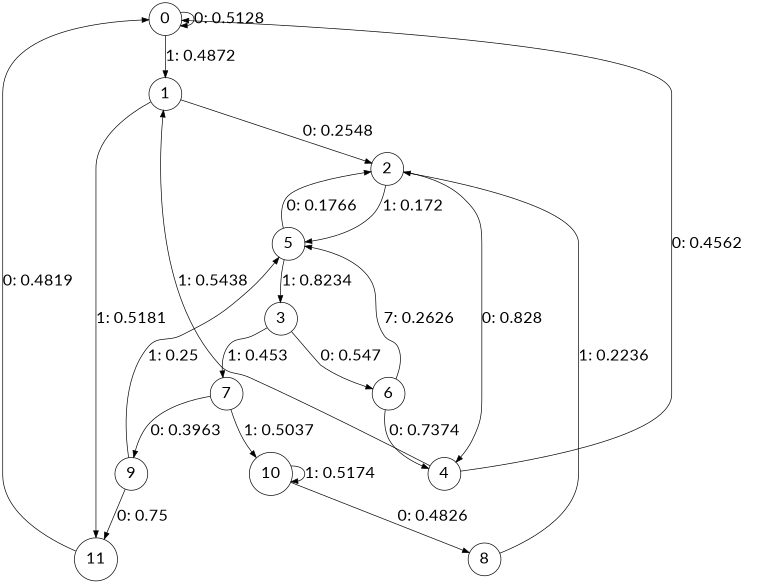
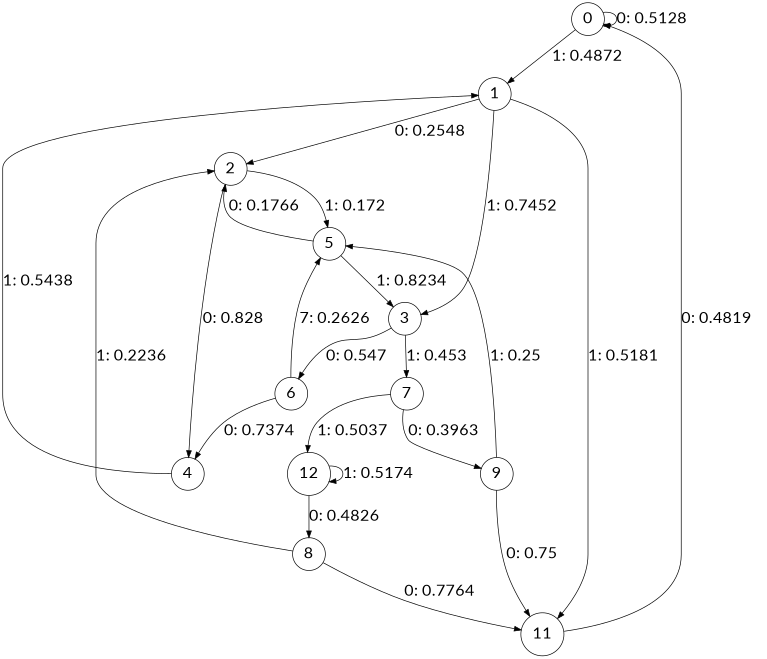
  digraph {
    fontname=Lato
    node [fontname=Lato fontsize=24 shape=circle]
    edge [fontname=Lato fontsize=24]
    0
    1
    2
    3
    11
    4
    5
    6
    7
    9
-   10
+   10 [label=12]
    8
    0 -> 0 [label="0: 0.5128   "]
    0 -> 1 [label="1: 0.4872   "]
    1 -> 2 [label="0: 0.2548   "]
+   1 -> 3 [label="1: 0.7452   "]
    1 -> 11 [label="1: 0.5181   "]
    2 -> 4 [label="0: 0.828    "]
    2 -> 5 [label="1: 0.172    "]
    3 -> 6 [label="0: 0.547    "]
    3 -> 7 [label="1: 0.453    "]
    11 -> 0 [label="0: 0.4819   "]
-   4 -> 0 [label="0: 0.4562   "]
    4 -> 1 [label="1: 0.5438   "]
    5 -> 2 [label="0: 0.1766   "]
    5 -> 3 [label="1: 0.8234   "]
    6 -> 4 [label="0: 0.7374   "]
    6 -> 5 [label="7: 0.2626   "]
    7 -> 9 [label="0: 0.3963   "]
    7 -> 10 [label="1: 0.5037   "]
    9 -> 11 [label="0: 0.75     "]
    9 -> 5 [label="1: 0.25     "]
    10 -> 10 [label="1: 0.5174   "]
    10 -> 8 [label="0: 0.4826   "]
    8 -> 2 [label="1: 0.2236   "]
+   8 -> 11 [label="0: 0.7764   "]
  }
